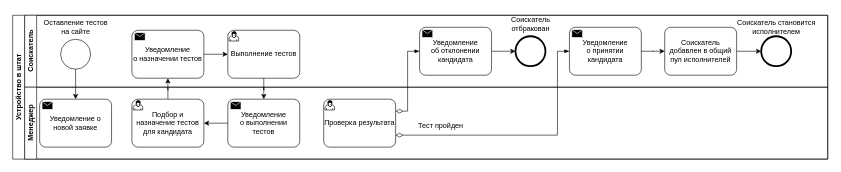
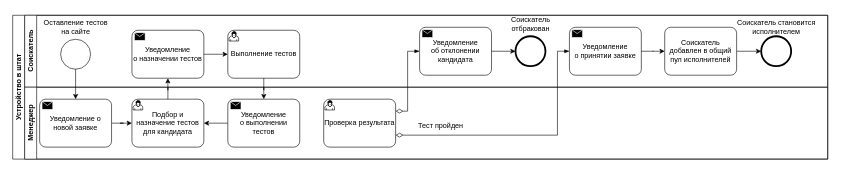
  <mxCell id="0" />
  <mxCell id="1" parent="0" />
  <mxCell id="2" value="Устройство в штат" style="swimlane;html=1;childLayout=stackLayout;resizeParent=1;resizeParentMax=0;horizontal=0;startSize=20;horizontalStack=0;whiteSpace=wrap;" parent="1" vertex="1"><mxGeometry x="20" y="25" width="1360" height="240" as="geometry" /></mxCell>
  <mxCell id="3" value="Соискатель" style="swimlane;html=1;startSize=20;horizontal=0;" parent="2" vertex="1"><mxGeometry x="20" width="1340" height="120" as="geometry" /></mxCell>
  <mxCell id="4" value="Оставление тестов&lt;br&gt;на сайте" style="text;html=1;align=center;verticalAlign=middle;resizable=0;points=[];autosize=1;strokeColor=none;fillColor=none;" parent="3" vertex="1"><mxGeometry x="20" width="130" height="40" as="geometry" /></mxCell>
  <mxCell id="5" value="" style="points=[[0.145,0.145,0],[0.5,0,0],[0.855,0.145,0],[1,0.5,0],[0.855,0.855,0],[0.5,1,0],[0.145,0.855,0],[0,0.5,0]];shape=mxgraph.bpmn.event;html=1;verticalLabelPosition=bottom;labelBackgroundColor=#ffffff;verticalAlign=top;align=center;perimeter=ellipsePerimeter;outlineConnect=0;aspect=fixed;outline=standard;symbol=general;strokeColor=default;" parent="3" vertex="1"><mxGeometry x="60" y="40" width="50" height="50" as="geometry" /></mxCell>
  <mxCell id="6" value="Выполнение тестов" style="points=[[0.25,0,0],[0.5,0,0],[0.75,0,0],[1,0.25,0],[1,0.5,0],[1,0.75,0],[0.75,1,0],[0.5,1,0],[0.25,1,0],[0,0.75,0],[0,0.5,0],[0,0.25,0]];shape=mxgraph.bpmn.task;whiteSpace=wrap;rectStyle=rounded;size=10;html=1;taskMarker=user;strokeColor=default;" parent="3" vertex="1"><mxGeometry x="339" y="25" width="120" height="80" as="geometry" /></mxCell>
  <mxCell id="7" value="" style="points=[[0.145,0.145,0],[0.5,0,0],[0.855,0.145,0],[1,0.5,0],[0.855,0.855,0],[0.5,1,0],[0.145,0.855,0],[0,0.5,0]];shape=mxgraph.bpmn.event;html=1;verticalLabelPosition=bottom;labelBackgroundColor=#ffffff;verticalAlign=top;align=center;perimeter=ellipsePerimeter;outlineConnect=0;aspect=fixed;outline=end;symbol=terminate2;strokeColor=default;" parent="3" vertex="1"><mxGeometry x="819" y="35" width="50" height="50" as="geometry" /></mxCell>
  <mxCell id="8" value="Соискатель&lt;br&gt;отбракован" style="text;html=1;align=center;verticalAlign=middle;resizable=0;points=[];autosize=1;strokeColor=none;fillColor=none;" parent="3" vertex="1"><mxGeometry x="799" y="-5" width="90" height="40" as="geometry" /></mxCell>
  <mxCell id="9" value="" style="edgeStyle=orthogonalEdgeStyle;rounded=0;jumpStyle=gap;html=1;" parent="3" source="10" target="11" edge="1"><mxGeometry relative="1" as="geometry" /></mxCell>
  <mxCell id="10" value="Соискатель добавлен в общий пул исполнителей" style="points=[[0.25,0,0],[0.5,0,0],[0.75,0,0],[1,0.25,0],[1,0.5,0],[1,0.75,0],[0.75,1,0],[0.5,1,0],[0.25,1,0],[0,0.75,0],[0,0.5,0],[0,0.25,0]];shape=mxgraph.bpmn.task;whiteSpace=wrap;rectStyle=rounded;size=10;html=1;taskMarker=abstract;strokeColor=default;" parent="3" vertex="1"><mxGeometry x="1068" y="20" width="120" height="80" as="geometry" /></mxCell>
  <mxCell id="11" value="" style="points=[[0.145,0.145,0],[0.5,0,0],[0.855,0.145,0],[1,0.5,0],[0.855,0.855,0],[0.5,1,0],[0.145,0.855,0],[0,0.5,0]];shape=mxgraph.bpmn.event;html=1;verticalLabelPosition=bottom;labelBackgroundColor=#ffffff;verticalAlign=top;align=center;perimeter=ellipsePerimeter;outlineConnect=0;aspect=fixed;outline=end;symbol=terminate2;strokeColor=default;" parent="3" vertex="1"><mxGeometry x="1229" y="35" width="50" height="50" as="geometry" /></mxCell>
  <mxCell id="12" value="Соискатель становится&lt;br&gt;исполнителем" style="text;html=1;align=center;verticalAlign=middle;resizable=0;points=[];autosize=1;strokeColor=none;fillColor=none;" parent="3" vertex="1"><mxGeometry x="1174" width="160" height="40" as="geometry" /></mxCell>
  <mxCell id="13" value="Уведомление&lt;div&gt;о назначении тестов&lt;/div&gt;" style="points=[[0.25,0,0],[0.5,0,0],[0.75,0,0],[1,0.25,0],[1,0.5,0],[1,0.75,0],[0.75,1,0],[0.5,1,0],[0.25,1,0],[0,0.75,0],[0,0.5,0],[0,0.25,0]];shape=mxgraph.bpmn.task;whiteSpace=wrap;rectStyle=rounded;size=10;html=1;container=1;expand=0;collapsible=0;taskMarker=send;" parent="3" vertex="1"><mxGeometry x="179" y="25" width="120" height="80" as="geometry" /></mxCell>
  <mxCell id="14" style="edgeStyle=orthogonalEdgeStyle;rounded=0;orthogonalLoop=1;jettySize=auto;html=1;entryX=0;entryY=0.5;entryDx=0;entryDy=0;entryPerimeter=0;" parent="3" source="13" target="6" edge="1"><mxGeometry relative="1" as="geometry" /></mxCell>
  <mxCell id="15" value="Уведомление&lt;div&gt;об отклонении кандидата&lt;/div&gt;" style="points=[[0.25,0,0],[0.5,0,0],[0.75,0,0],[1,0.25,0],[1,0.5,0],[1,0.75,0],[0.75,1,0],[0.5,1,0],[0.25,1,0],[0,0.75,0],[0,0.5,0],[0,0.25,0]];shape=mxgraph.bpmn.task;whiteSpace=wrap;rectStyle=rounded;size=10;html=1;container=1;expand=0;collapsible=0;taskMarker=send;" parent="3" vertex="1"><mxGeometry x="659" y="20" width="120" height="80" as="geometry" /></mxCell>
  <mxCell id="16" style="edgeStyle=orthogonalEdgeStyle;rounded=0;orthogonalLoop=1;jettySize=auto;html=1;entryX=0;entryY=0.5;entryDx=0;entryDy=0;entryPerimeter=0;" parent="3" source="15" target="7" edge="1"><mxGeometry relative="1" as="geometry" /></mxCell>
- <mxCell id="17" value="Уведомление&lt;div&gt;о принятии кандидата&lt;/div&gt;" style="points=[[0.25,0,0],[0.5,0,0],[0.75,0,0],[1,0.25,0],[1,0.5,0],[1,0.75,0],[0.75,1,0],[0.5,1,0],[0.25,1,0],[0,0.75,0],[0,0.5,0],[0,0.25,0]];shape=mxgraph.bpmn.task;whiteSpace=wrap;rectStyle=rounded;size=10;html=1;container=1;expand=0;collapsible=0;taskMarker=send;" parent="3" vertex="1"><mxGeometry x="909" y="20" width="120" height="80" as="geometry" /></mxCell>
+ <mxCell id="17" value="Уведомление&lt;div&gt;о принятии заявке&lt;/div&gt;" style="points=[[0.25,0,0],[0.5,0,0],[0.75,0,0],[1,0.25,0],[1,0.5,0],[1,0.75,0],[0.75,1,0],[0.5,1,0],[0.25,1,0],[0,0.75,0],[0,0.5,0],[0,0.25,0]];shape=mxgraph.bpmn.task;whiteSpace=wrap;rectStyle=rounded;size=10;html=1;container=1;expand=0;collapsible=0;taskMarker=send;" parent="3" vertex="1"><mxGeometry x="909" y="20" width="120" height="80" as="geometry" /></mxCell>
  <mxCell id="18" style="edgeStyle=orthogonalEdgeStyle;rounded=0;orthogonalLoop=1;jettySize=auto;html=1;entryX=0;entryY=0.5;entryDx=0;entryDy=0;entryPerimeter=0;" parent="3" source="17" target="10" edge="1"><mxGeometry relative="1" as="geometry" /></mxCell>
  <mxCell id="19" value="Менеджер" style="swimlane;html=1;startSize=20;horizontal=0;" parent="2" vertex="1"><mxGeometry x="20" y="120" width="1340" height="120" as="geometry" /></mxCell>
  <mxCell id="20" value="Подбор и назначение тестов&lt;br style=&quot;border-color: var(--border-color);&quot;&gt;для кандидата" style="points=[[0.25,0,0],[0.5,0,0],[0.75,0,0],[1,0.25,0],[1,0.5,0],[1,0.75,0],[0.75,1,0],[0.5,1,0],[0.25,1,0],[0,0.75,0],[0,0.5,0],[0,0.25,0]];shape=mxgraph.bpmn.task;whiteSpace=wrap;rectStyle=rounded;size=10;html=1;taskMarker=user;strokeColor=default;" parent="19" vertex="1"><mxGeometry x="179" y="20" width="120" height="80" as="geometry" /></mxCell>
  <mxCell id="21" value="Проверка результата" style="points=[[0.25,0,0],[0.5,0,0],[0.75,0,0],[1,0.25,0],[1,0.5,0],[1,0.75,0],[0.75,1,0],[0.5,1,0],[0.25,1,0],[0,0.75,0],[0,0.5,0],[0,0.25,0]];shape=mxgraph.bpmn.task;whiteSpace=wrap;rectStyle=rounded;size=10;html=1;taskMarker=user;strokeColor=default;" parent="19" vertex="1"><mxGeometry x="499" y="20" width="120" height="80" as="geometry" /></mxCell>
+ <mxCell id="22" value="" style="edgeStyle=orthogonalEdgeStyle;rounded=0;orthogonalLoop=1;jettySize=auto;html=1;" parent="19" source="23" target="20" edge="1"><mxGeometry relative="1" as="geometry" /></mxCell>
  <mxCell id="23" value="Уведомление о новой заявке" style="points=[[0.25,0,0],[0.5,0,0],[0.75,0,0],[1,0.25,0],[1,0.5,0],[1,0.75,0],[0.75,1,0],[0.5,1,0],[0.25,1,0],[0,0.75,0],[0,0.5,0],[0,0.25,0]];shape=mxgraph.bpmn.task;whiteSpace=wrap;rectStyle=rounded;size=10;html=1;container=1;expand=0;collapsible=0;taskMarker=send;" parent="19" vertex="1"><mxGeometry x="25" y="20" width="120" height="80" as="geometry" /></mxCell>
  <mxCell id="24" value="Уведомление&lt;div&gt;о выполнении тестов&lt;/div&gt;" style="points=[[0.25,0,0],[0.5,0,0],[0.75,0,0],[1,0.25,0],[1,0.5,0],[1,0.75,0],[0.75,1,0],[0.5,1,0],[0.25,1,0],[0,0.75,0],[0,0.5,0],[0,0.25,0]];shape=mxgraph.bpmn.task;whiteSpace=wrap;rectStyle=rounded;size=10;html=1;container=1;expand=0;collapsible=0;taskMarker=send;" parent="19" vertex="1"><mxGeometry x="339" y="20" width="120" height="80" as="geometry" /></mxCell>
  <mxCell id="25" style="edgeStyle=orthogonalEdgeStyle;rounded=0;orthogonalLoop=1;jettySize=auto;html=1;" parent="19" source="24" target="20" edge="1"><mxGeometry relative="1" as="geometry" /></mxCell>
  <mxCell id="26" value="Тест пройден" style="text;html=1;align=center;verticalAlign=middle;resizable=0;points=[];autosize=1;strokeColor=none;fillColor=none;" parent="19" vertex="1"><mxGeometry x="644" y="50" width="100" height="30" as="geometry" /></mxCell>
  <mxCell id="27" value="" style="edgeStyle=elbowEdgeStyle;fontSize=12;html=1;endArrow=blockThin;endFill=1;startArrow=diamondThin;startFill=0;endSize=6;startSize=10;rounded=0;jumpStyle=gap;exitX=1;exitY=0.25;exitDx=0;exitDy=0;exitPerimeter=0;entryX=0;entryY=0.5;entryDx=0;entryDy=0;entryPerimeter=0;" parent="2" source="21" target="15" edge="1"><mxGeometry width="160" relative="1" as="geometry"><mxPoint x="599" y="140" as="sourcePoint" /><mxPoint x="839" y="90" as="targetPoint" /><Array as="points"><mxPoint x="659" y="110" /></Array></mxGeometry></mxCell>
  <mxCell id="28" value="" style="edgeStyle=elbowEdgeStyle;fontSize=12;html=1;endArrow=blockThin;endFill=1;startArrow=diamondThin;startFill=0;endSize=6;startSize=10;rounded=0;jumpStyle=gap;entryX=0;entryY=0.5;entryDx=0;entryDy=0;entryPerimeter=0;exitX=1;exitY=0.75;exitDx=0;exitDy=0;exitPerimeter=0;" parent="2" source="21" target="17" edge="1"><mxGeometry width="160" relative="1" as="geometry"><mxPoint x="569" y="220" as="sourcePoint" /><mxPoint x="610" y="200" as="targetPoint" /><Array as="points"><mxPoint x="909" y="120" /></Array></mxGeometry></mxCell>
  <mxCell id="29" style="edgeStyle=orthogonalEdgeStyle;rounded=0;orthogonalLoop=1;jettySize=auto;html=1;entryX=0.5;entryY=0;entryDx=0;entryDy=0;entryPerimeter=0;" parent="2" source="5" target="23" edge="1"><mxGeometry relative="1" as="geometry" /></mxCell>
  <mxCell id="30" style="edgeStyle=orthogonalEdgeStyle;rounded=0;orthogonalLoop=1;jettySize=auto;html=1;entryX=0.5;entryY=1;entryDx=0;entryDy=0;entryPerimeter=0;" parent="2" source="20" target="13" edge="1"><mxGeometry relative="1" as="geometry" /></mxCell>
  <mxCell id="31" style="edgeStyle=orthogonalEdgeStyle;rounded=0;orthogonalLoop=1;jettySize=auto;html=1;entryX=0.5;entryY=0;entryDx=0;entryDy=0;entryPerimeter=0;" parent="2" source="6" target="24" edge="1"><mxGeometry relative="1" as="geometry" /></mxCell>
